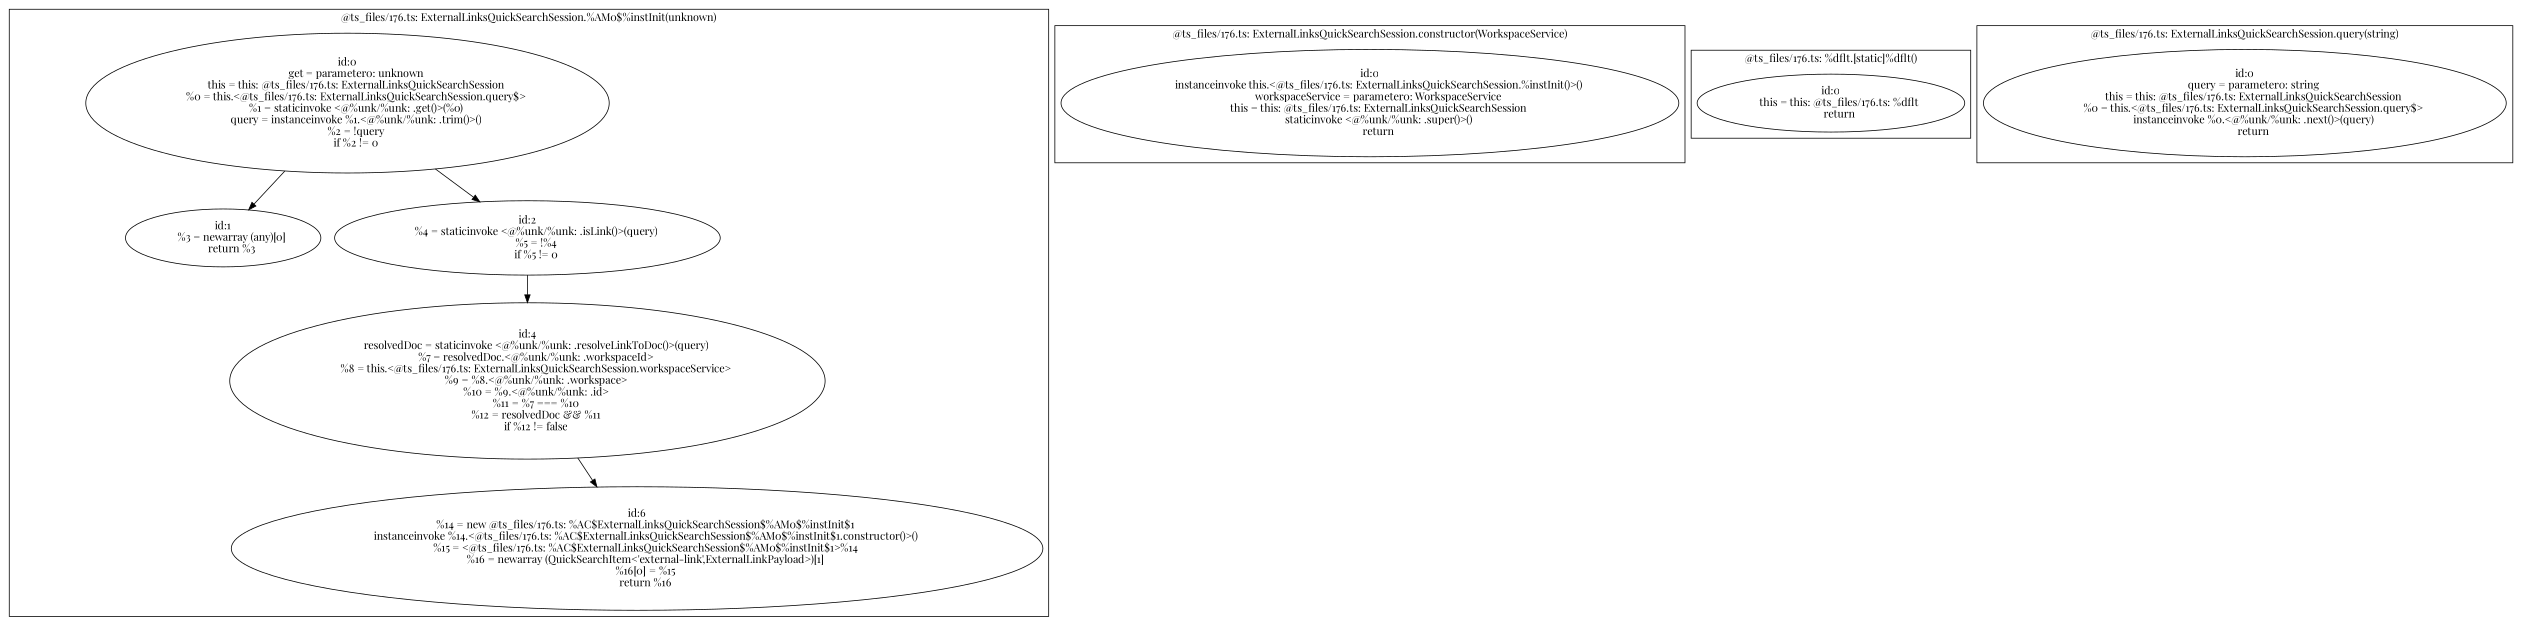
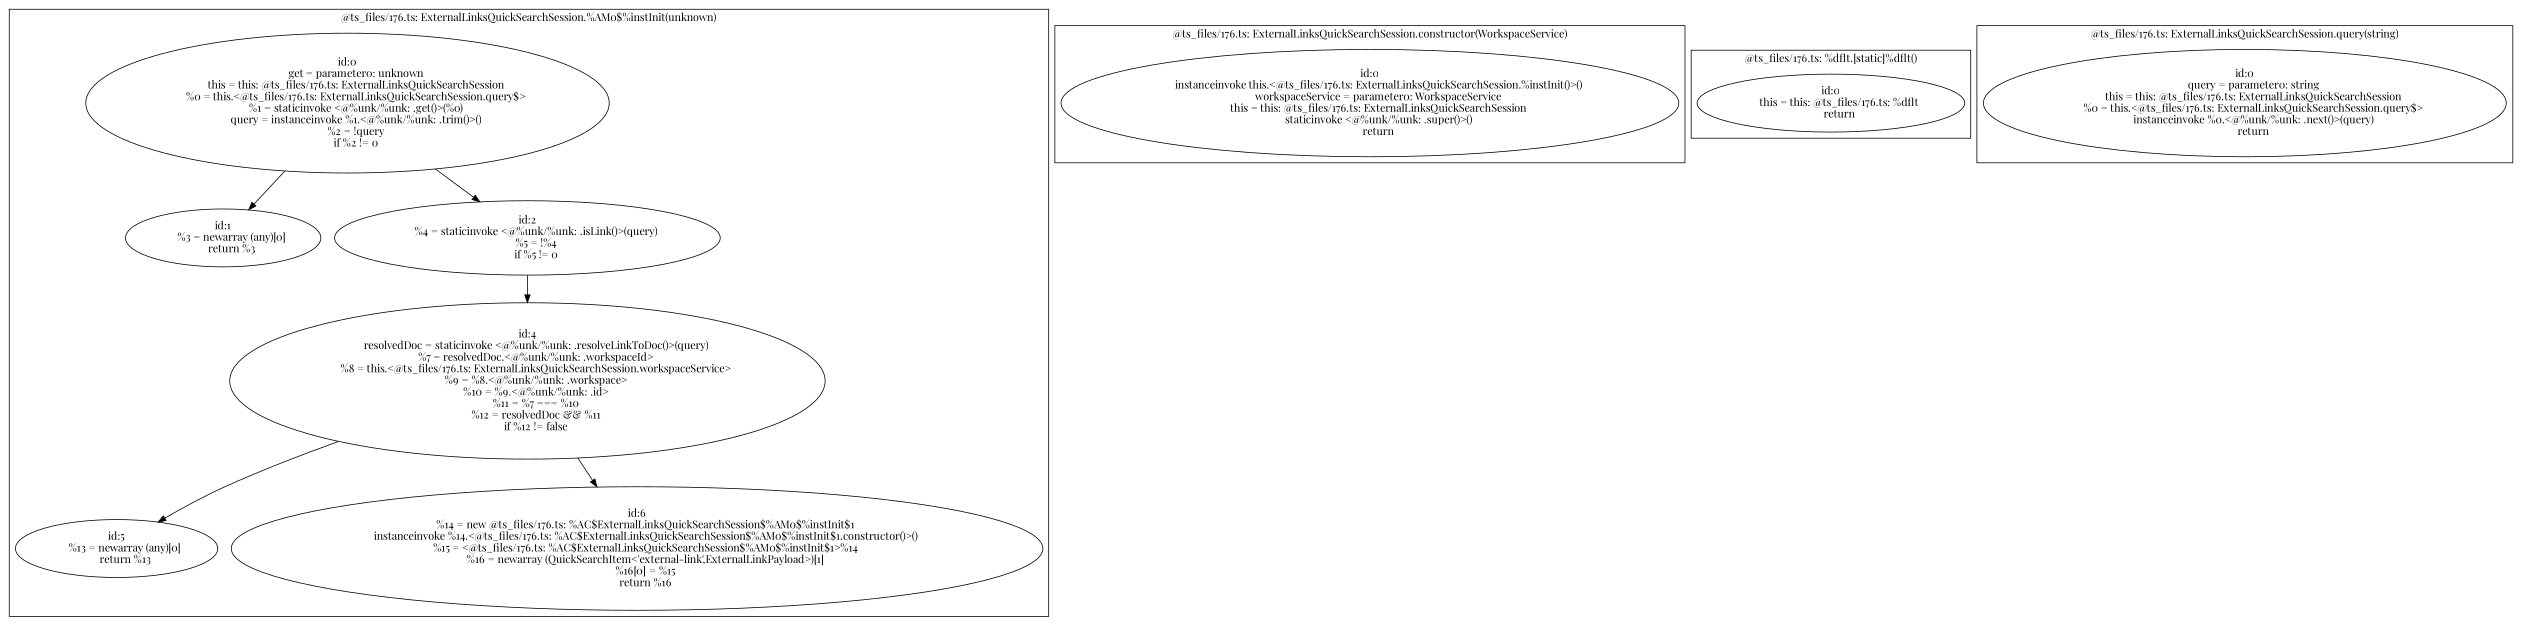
  digraph {
    fontname="Playfair Display"
    node [fontname="Playfair Display"]
    edge [fontname="Playfair Display"]
    n1 [label="id:0\n      get = parameter0: unknown\n      this = this: @ts_files/176.ts: ExternalLinksQuickSearchSession\n      %0 = this.<@ts_files/176.ts: ExternalLinksQuickSearchSession.query$>\n      %1 = staticinvoke <@%unk/%unk: .get()>(%0)\n      query = instanceinvoke %1.<@%unk/%unk: .trim()>()\n      %2 = !query\n      if %2 != 0"]
    n2 [label="id:1\n      %3 = newarray (any)[0]\n      return %3"]
    n3 [label="id:2\n      %4 = staticinvoke <@%unk/%unk: .isLink()>(query)\n      %5 = !%4\n      if %5 != 0"]
    n4 [label="id:4\n      resolvedDoc = staticinvoke <@%unk/%unk: .resolveLinkToDoc()>(query)\n      %7 = resolvedDoc.<@%unk/%unk: .workspaceId>\n      %8 = this.<@ts_files/176.ts: ExternalLinksQuickSearchSession.workspaceService>\n      %9 = %8.<@%unk/%unk: .workspace>\n      %10 = %9.<@%unk/%unk: .id>\n      %11 = %7 === %10\n      %12 = resolvedDoc && %11\n      if %12 != false"]
+   n5 [label="id:5\n      %13 = newarray (any)[0]\n      return %13"]
    n6 [label="id:6\n      %14 = new @ts_files/176.ts: %AC$ExternalLinksQuickSearchSession$%AM0$%instInit$1\n      instanceinvoke %14.<@ts_files/176.ts: %AC$ExternalLinksQuickSearchSession$%AM0$%instInit$1.constructor()>()\n      %15 = <@ts_files/176.ts: %AC$ExternalLinksQuickSearchSession$%AM0$%instInit$1>%14\n      %16 = newarray (QuickSearchItem<'external-link',ExternalLinkPayload>)[1]\n      %16[0] = %15\n      return %16"]
    n7 [label="id:0\n      instanceinvoke this.<@ts_files/176.ts: ExternalLinksQuickSearchSession.%instInit()>()\n      workspaceService = parameter0: WorkspaceService\n      this = this: @ts_files/176.ts: ExternalLinksQuickSearchSession\n      staticinvoke <@%unk/%unk: .super()>()\n      return"]
    n8 [label="id:0\n      this = this: @ts_files/176.ts: %dflt\n      return"]
    n9 [label="id:0\n      query = parameter0: string\n      this = this: @ts_files/176.ts: ExternalLinksQuickSearchSession\n      %0 = this.<@ts_files/176.ts: ExternalLinksQuickSearchSession.query$>\n      instanceinvoke %0.<@%unk/%unk: .next()>(query)\n      return"]
    subgraph cluster_1 {
      label="@ts_files/176.ts: ExternalLinksQuickSearchSession.%AM0$%instInit(unknown)"
      n1
      n2
      n3
      n4
+     n5
      n6
    }
    subgraph cluster_2 {
      label="@ts_files/176.ts: ExternalLinksQuickSearchSession.constructor(WorkspaceService)"
      n7
    }
    subgraph cluster_3 {
      label="@ts_files/176.ts: %dflt.[static]%dflt()"
      n8
    }
    subgraph cluster_4 {
      label="@ts_files/176.ts: ExternalLinksQuickSearchSession.query(string)"
      n9
    }
    n1 -> n2
    n1 -> n3
    n3 -> n4
+   n4 -> n5
    n4 -> n6
  }
